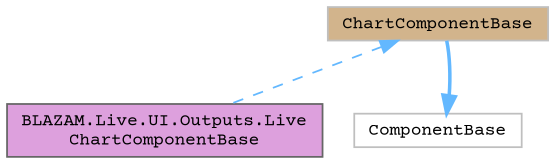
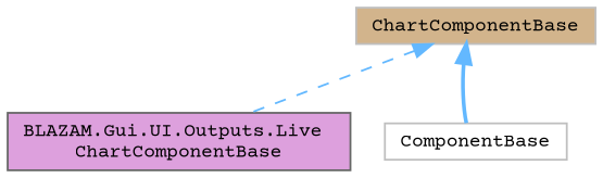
  digraph {
    fontname="Courier Prime"
    node [color=grey75 fontname="Courier Prime" fontsize=10 shape=box style=filled]
    edge [color=steelblue1 dir=back fontname="Courier Prime" fontsize=10 labelfontname=Helvetica labelfontsize=10]
-   n1 [color=gray40 fillcolor=plum fontcolor=black height=0.2 label="BLAZAM.Live.UI.Outputs.Live\lChartComponentBase" width=0.4]
+   n1 [color=gray40 fillcolor=plum fontcolor=black height=0.2 label="BLAZAM.Gui.UI.Outputs.Live\lChartComponentBase" width=0.4]
    n2 [fillcolor=tan height=0.2 label=ChartComponentBase width=0.4]
    n3 [fillcolor=white height=0.2 label=ComponentBase width=0.4]
    n2 -> n1 [style=dashed]
-   n3 -> n2 [style=bold]
+   n2 -> n3 [style=bold]
  }
